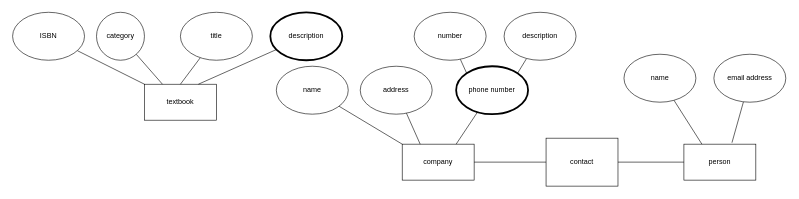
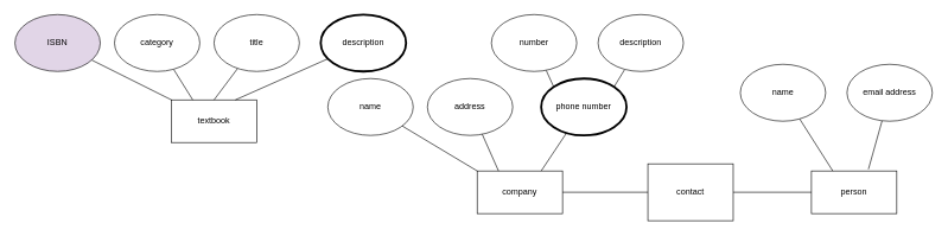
  <mxCell id="0" />
  <mxCell id="1" parent="0" />
  <mxCell id="2" value="textbook" style="rounded=0;whiteSpace=wrap;html=1;" vertex="1" parent="1"><mxGeometry x="240" y="140" width="120" height="60" as="geometry" /></mxCell>
  <mxCell id="3" value="" style="endArrow=none;html=1;exitX=0;exitY=0;exitDx=0;exitDy=0;" edge="1" parent="1" source="2" target="4"><mxGeometry width="50" height="50" relative="1" as="geometry"><mxPoint x="280" y="190" as="sourcePoint" /><mxPoint x="200" y="70" as="targetPoint" /></mxGeometry></mxCell>
- <mxCell id="4" value="ISBN" style="ellipse;whiteSpace=wrap;html=1;" vertex="1" parent="1"><mxGeometry x="20" y="20" width="120" height="80" as="geometry" /></mxCell>
+ <mxCell id="4" value="ISBN" style="ellipse;whiteSpace=wrap;html=1;fillColor=#e1d5e7;" vertex="1" parent="1"><mxGeometry x="20" y="20" width="120" height="80" as="geometry" /></mxCell>
  <mxCell id="5" value="" style="endArrow=none;html=1;exitX=0.25;exitY=0;exitDx=0;exitDy=0;" edge="1" parent="1" source="2" target="6"><mxGeometry width="50" height="50" relative="1" as="geometry"><mxPoint x="280" y="190" as="sourcePoint" /><mxPoint x="320" y="90" as="targetPoint" /></mxGeometry></mxCell>
- <mxCell id="6" value="category" style="ellipse;whiteSpace=wrap;html=1;" vertex="1" parent="1"><mxGeometry x="160" y="20" width="80" height="80" as="geometry" /></mxCell>
+ <mxCell id="6" value="category" style="ellipse;whiteSpace=wrap;html=1;" vertex="1" parent="1"><mxGeometry x="160" y="20" width="120" height="80" as="geometry" /></mxCell>
  <mxCell id="7" value="" style="endArrow=none;html=1;exitX=0.5;exitY=0;exitDx=0;exitDy=0;" edge="1" parent="1" source="2" target="8"><mxGeometry width="50" height="50" relative="1" as="geometry"><mxPoint x="280" y="190" as="sourcePoint" /><mxPoint x="330" y="100" as="targetPoint" /></mxGeometry></mxCell>
  <mxCell id="8" value="title" style="ellipse;whiteSpace=wrap;html=1;" vertex="1" parent="1"><mxGeometry x="300" y="20" width="120" height="80" as="geometry" /></mxCell>
  <mxCell id="9" value="" style="endArrow=none;html=1;exitX=0.75;exitY=0;exitDx=0;exitDy=0;" edge="1" parent="1" source="2" target="10"><mxGeometry width="50" height="50" relative="1" as="geometry"><mxPoint x="460" y="90" as="sourcePoint" /><mxPoint x="330" y="140" as="targetPoint" /></mxGeometry></mxCell>
  <mxCell id="10" value="description" style="ellipse;whiteSpace=wrap;html=1;strokeWidth=3;" vertex="1" parent="1"><mxGeometry x="450" y="20" width="120" height="80" as="geometry" /></mxCell>
  <mxCell id="11" value="company" style="rounded=0;whiteSpace=wrap;html=1;strokeWidth=1;" vertex="1" parent="1"><mxGeometry x="670" y="240" width="120" height="60" as="geometry" /></mxCell>
  <mxCell id="12" value="" style="endArrow=none;html=1;exitX=0;exitY=0;exitDx=0;exitDy=0;" edge="1" parent="1" source="11" target="13"><mxGeometry width="50" height="50" relative="1" as="geometry"><mxPoint x="720" y="290" as="sourcePoint" /><mxPoint x="650" y="170" as="targetPoint" /></mxGeometry></mxCell>
  <mxCell id="13" value="name" style="ellipse;whiteSpace=wrap;html=1;" vertex="1" parent="1"><mxGeometry x="460" y="110" width="120" height="80" as="geometry" /></mxCell>
  <mxCell id="14" value="" style="endArrow=none;html=1;exitX=0.25;exitY=0;exitDx=0;exitDy=0;" edge="1" parent="1" source="11" target="15"><mxGeometry width="50" height="50" relative="1" as="geometry"><mxPoint x="720" y="290" as="sourcePoint" /><mxPoint x="730" y="180" as="targetPoint" /></mxGeometry></mxCell>
  <mxCell id="15" value="address" style="ellipse;whiteSpace=wrap;html=1;" vertex="1" parent="1"><mxGeometry x="600" y="110" width="120" height="80" as="geometry" /></mxCell>
  <mxCell id="16" value="" style="endArrow=none;html=1;exitX=0.75;exitY=0;exitDx=0;exitDy=0;" edge="1" parent="1" source="11" target="17"><mxGeometry width="50" height="50" relative="1" as="geometry"><mxPoint x="720" y="290" as="sourcePoint" /><mxPoint x="860" y="180" as="targetPoint" /></mxGeometry></mxCell>
  <mxCell id="17" value="phone number" style="ellipse;whiteSpace=wrap;html=1;strokeWidth=3;" vertex="1" parent="1"><mxGeometry x="760" y="110" width="120" height="80" as="geometry" /></mxCell>
  <mxCell id="18" value="" style="endArrow=none;html=1;exitX=0;exitY=0;exitDx=0;exitDy=0;" edge="1" parent="1" source="17" target="19"><mxGeometry width="50" height="50" relative="1" as="geometry"><mxPoint x="720" y="290" as="sourcePoint" /><mxPoint x="760" y="70" as="targetPoint" /></mxGeometry></mxCell>
  <mxCell id="19" value="number" style="ellipse;whiteSpace=wrap;html=1;" vertex="1" parent="1"><mxGeometry x="690" y="20" width="120" height="80" as="geometry" /></mxCell>
  <mxCell id="20" value="" style="endArrow=none;html=1;exitX=1;exitY=0;exitDx=0;exitDy=0;" edge="1" parent="1" source="17" target="21"><mxGeometry width="50" height="50" relative="1" as="geometry"><mxPoint x="720" y="290" as="sourcePoint" /><mxPoint x="880" y="100" as="targetPoint" /></mxGeometry></mxCell>
  <mxCell id="21" value="description" style="ellipse;whiteSpace=wrap;html=1;" vertex="1" parent="1"><mxGeometry x="840" y="20" width="120" height="80" as="geometry" /></mxCell>
  <mxCell id="22" value="person" style="rounded=0;whiteSpace=wrap;html=1;strokeWidth=1;" vertex="1" parent="1"><mxGeometry x="1140" y="240" width="120" height="60" as="geometry" /></mxCell>
  <mxCell id="23" value="name" style="ellipse;whiteSpace=wrap;html=1;strokeWidth=1;" vertex="1" parent="1"><mxGeometry x="1040" y="90" width="120" height="80" as="geometry" /></mxCell>
  <mxCell id="24" value="" style="endArrow=none;html=1;exitX=0.25;exitY=0;exitDx=0;exitDy=0;" edge="1" parent="1" source="22" target="23"><mxGeometry width="50" height="50" relative="1" as="geometry"><mxPoint x="1190" y="220" as="sourcePoint" /><mxPoint x="1090" y="160" as="targetPoint" /></mxGeometry></mxCell>
  <mxCell id="25" value="" style="endArrow=none;html=1;exitX=0.668;exitY=-0.04;exitDx=0;exitDy=0;exitPerimeter=0;" edge="1" parent="1" source="22" target="26"><mxGeometry width="50" height="50" relative="1" as="geometry"><mxPoint x="800" y="200" as="sourcePoint" /><mxPoint x="1250" y="160" as="targetPoint" /></mxGeometry></mxCell>
  <mxCell id="26" value="email address" style="ellipse;whiteSpace=wrap;html=1;" vertex="1" parent="1"><mxGeometry x="1190" y="90" width="120" height="80" as="geometry" /></mxCell>
  <mxCell id="27" value="contact" style="whiteSpace=wrap;html=1;strokeWidth=1;rounded=0;" vertex="1" parent="1"><mxGeometry x="910" y="230" width="120" height="80" as="geometry" /></mxCell>
  <mxCell id="28" value="" style="endArrow=none;html=1;entryX=0;entryY=0.5;entryDx=0;entryDy=0;exitX=1;exitY=0.5;exitDx=0;exitDy=0;" edge="1" parent="1" source="11" target="27"><mxGeometry width="50" height="50" relative="1" as="geometry"><mxPoint x="720" y="290" as="sourcePoint" /><mxPoint x="770" y="240" as="targetPoint" /></mxGeometry></mxCell>
  <mxCell id="29" value="" style="endArrow=none;html=1;exitX=0;exitY=0.5;exitDx=0;exitDy=0;entryX=1;entryY=0.5;entryDx=0;entryDy=0;" edge="1" parent="1" source="22" target="27"><mxGeometry width="50" height="50" relative="1" as="geometry"><mxPoint x="720" y="290" as="sourcePoint" /><mxPoint x="770" y="240" as="targetPoint" /></mxGeometry></mxCell>
